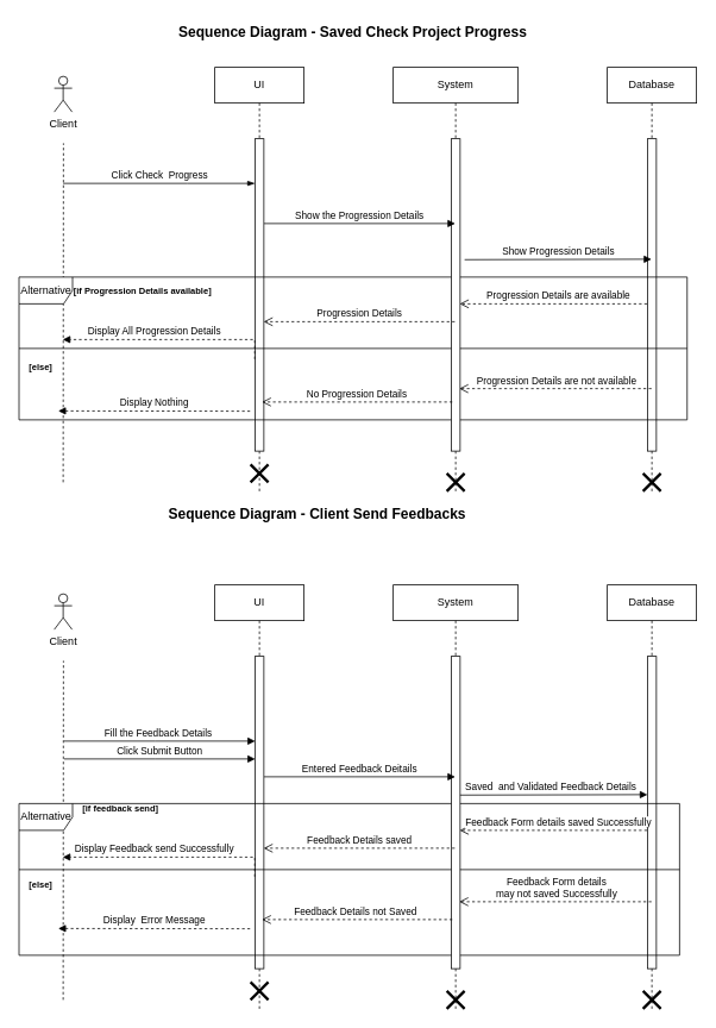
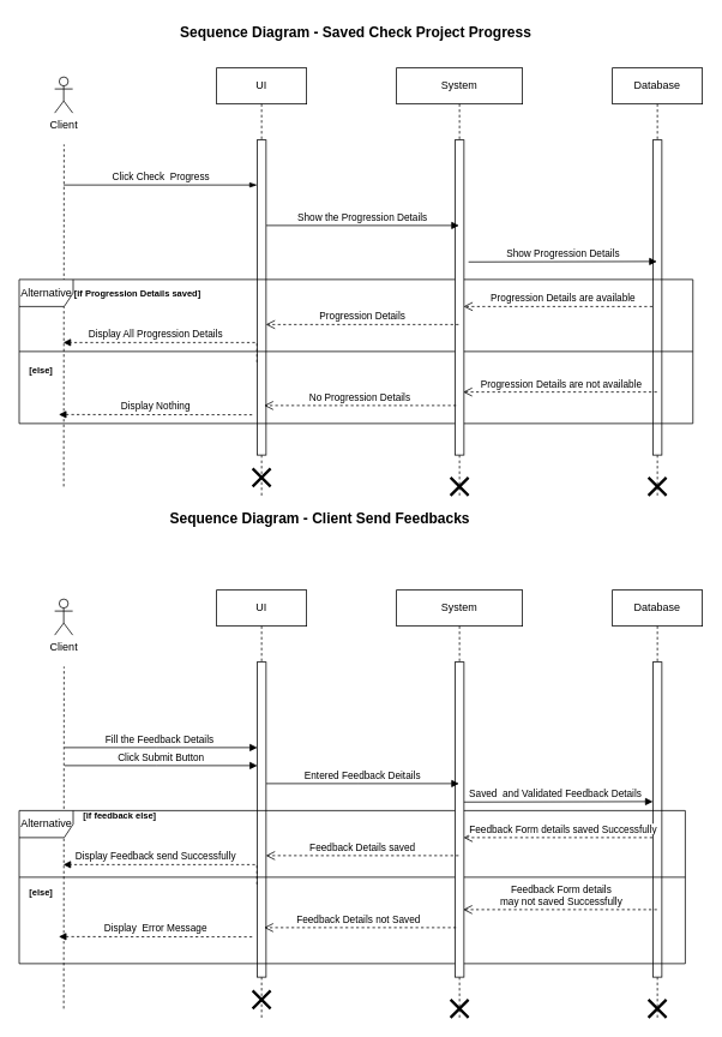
  <mxCell id="0" />
  <mxCell id="1" parent="0" />
  <mxCell id="2" value="&lt;font style=&quot;border-color: var(--border-color);&quot;&gt;&lt;b style=&quot;border-color: var(--border-color); font-size: 16px;&quot;&gt;Sequence Diagram - Saved Check Project Progress&lt;/b&gt;&lt;/font&gt;" style="text;html=1;strokeColor=none;fillColor=none;align=center;verticalAlign=middle;whiteSpace=wrap;rounded=0;" parent="1" vertex="1"><mxGeometry x="90" y="20" width="610" height="30" as="geometry" /></mxCell>
  <mxCell id="3" value="UI" style="shape=umlLifeline;perimeter=lifelinePerimeter;whiteSpace=wrap;html=1;container=0;dropTarget=0;collapsible=0;recursiveResize=0;outlineConnect=0;portConstraint=eastwest;newEdgeStyle={&quot;edgeStyle&quot;:&quot;elbowEdgeStyle&quot;,&quot;elbow&quot;:&quot;vertical&quot;,&quot;curved&quot;:0,&quot;rounded&quot;:0};" parent="1" vertex="1"><mxGeometry x="240" y="75" width="100" height="475" as="geometry" /></mxCell>
  <mxCell id="4" value="" style="html=1;points=[];perimeter=orthogonalPerimeter;outlineConnect=0;targetShapes=umlLifeline;portConstraint=eastwest;newEdgeStyle={&quot;edgeStyle&quot;:&quot;elbowEdgeStyle&quot;,&quot;elbow&quot;:&quot;vertical&quot;,&quot;curved&quot;:0,&quot;rounded&quot;:0};" parent="3" vertex="1"><mxGeometry x="45" y="80" width="10" height="350" as="geometry" /></mxCell>
  <mxCell id="5" value="" style="shape=umlDestroy;whiteSpace=wrap;html=1;strokeWidth=3;targetShapes=umlLifeline;" parent="3" vertex="1"><mxGeometry x="40" y="445" width="20" height="20" as="geometry" /></mxCell>
  <mxCell id="6" value="Database" style="shape=umlLifeline;perimeter=lifelinePerimeter;whiteSpace=wrap;html=1;container=0;dropTarget=0;collapsible=0;recursiveResize=0;outlineConnect=0;portConstraint=eastwest;newEdgeStyle={&quot;edgeStyle&quot;:&quot;elbowEdgeStyle&quot;,&quot;elbow&quot;:&quot;vertical&quot;,&quot;curved&quot;:0,&quot;rounded&quot;:0};" parent="1" vertex="1"><mxGeometry x="680" y="75" width="100" height="475" as="geometry" /></mxCell>
  <mxCell id="7" value="" style="html=1;points=[];perimeter=orthogonalPerimeter;outlineConnect=0;targetShapes=umlLifeline;portConstraint=eastwest;newEdgeStyle={&quot;edgeStyle&quot;:&quot;elbowEdgeStyle&quot;,&quot;elbow&quot;:&quot;vertical&quot;,&quot;curved&quot;:0,&quot;rounded&quot;:0};" parent="6" vertex="1"><mxGeometry x="45" y="80" width="10" height="350" as="geometry" /></mxCell>
  <mxCell id="8" value="" style="shape=umlDestroy;whiteSpace=wrap;html=1;strokeWidth=3;targetShapes=umlLifeline;" parent="6" vertex="1"><mxGeometry x="40" y="455" width="20" height="20" as="geometry" /></mxCell>
  <mxCell id="9" value="Show Progression Details" style="html=1;verticalAlign=bottom;endArrow=block;edgeStyle=elbowEdgeStyle;elbow=vertical;curved=0;rounded=0;" parent="1" edge="1"><mxGeometry relative="1" as="geometry"><mxPoint x="520" y="290.5" as="sourcePoint" /><Array as="points"><mxPoint x="526.75" y="290" /><mxPoint x="585.25" y="160" /><mxPoint x="565.25" y="190" /></Array><mxPoint x="729.5" y="290" as="targetPoint" /></mxGeometry></mxCell>
  <mxCell id="10" value="Progression Details are not available" style="html=1;verticalAlign=bottom;endArrow=open;dashed=1;endSize=8;edgeStyle=elbowEdgeStyle;elbow=vertical;curved=0;rounded=0;" parent="1" edge="1"><mxGeometry x="-0.006" relative="1" as="geometry"><mxPoint x="514" y="435" as="targetPoint" /><Array as="points"><mxPoint x="544.25" y="435" /><mxPoint x="634.25" y="505" /><mxPoint x="614.25" y="495" /><mxPoint x="594.25" y="485" /><mxPoint x="574.25" y="475" /><mxPoint x="589.25" y="455" /></Array><mxPoint as="offset" /><mxPoint x="729.5" y="435" as="sourcePoint" /></mxGeometry></mxCell>
  <mxCell id="11" value="Progression Details are available" style="html=1;verticalAlign=bottom;endArrow=open;dashed=1;endSize=8;edgeStyle=elbowEdgeStyle;elbow=vertical;curved=0;rounded=0;" parent="1" edge="1"><mxGeometry x="-0.044" relative="1" as="geometry"><mxPoint x="514.5" y="340" as="targetPoint" /><Array as="points"><mxPoint x="554.75" y="340" /><mxPoint x="594.75" y="380" /><mxPoint x="574.75" y="370" /><mxPoint x="584.75" y="370" /></Array><mxPoint x="724.5" y="340" as="sourcePoint" /><mxPoint as="offset" /></mxGeometry></mxCell>
  <mxCell id="12" value="" style="endArrow=none;dashed=1;html=1;rounded=0;" parent="1" edge="1"><mxGeometry width="50" height="50" relative="1" as="geometry"><mxPoint x="70" y="540" as="sourcePoint" /><mxPoint x="70.33" y="160" as="targetPoint" /></mxGeometry></mxCell>
  <mxCell id="13" value="Client" style="shape=umlActor;verticalLabelPosition=bottom;verticalAlign=top;html=1;outlineConnect=0;" parent="1" vertex="1"><mxGeometry x="60" y="85" width="20" height="40" as="geometry" /></mxCell>
  <mxCell id="14" value="Alternative" style="shape=umlFrame;whiteSpace=wrap;html=1;pointerEvents=0;" parent="1" vertex="1"><mxGeometry x="20.5" y="310" width="749" height="160" as="geometry" /></mxCell>
  <mxCell id="15" value="" style="line;strokeWidth=1;fillColor=none;align=left;verticalAlign=middle;spacingTop=-1;spacingLeft=3;spacingRight=3;rotatable=0;labelPosition=right;points=[];portConstraint=eastwest;strokeColor=inherit;" parent="1" vertex="1"><mxGeometry x="20.5" y="386" width="749" height="8" as="geometry" /></mxCell>
  <mxCell id="16" value="Display All Progression Details" style="html=1;verticalAlign=bottom;endArrow=block;edgeStyle=elbowEdgeStyle;elbow=vertical;curved=0;rounded=0;dashed=1;exitX=0.025;exitY=0.735;exitDx=0;exitDy=0;exitPerimeter=0;" parent="1" edge="1"><mxGeometry x="0.138" width="80" relative="1" as="geometry"><mxPoint x="284.75" y="401.95" as="sourcePoint" /><mxPoint x="69.5" y="380" as="targetPoint" /><Array as="points"><mxPoint x="187" y="380" /></Array><mxPoint as="offset" /></mxGeometry></mxCell>
  <mxCell id="17" value="Display Nothing" style="html=1;verticalAlign=bottom;endArrow=block;edgeStyle=elbowEdgeStyle;elbow=vertical;curved=0;rounded=0;dashed=1;" parent="1" edge="1"><mxGeometry width="80" relative="1" as="geometry"><mxPoint x="279.5" y="460.333" as="sourcePoint" /><mxPoint x="64.5" y="460" as="targetPoint" /></mxGeometry></mxCell>
- <mxCell id="18" value="&lt;span style=&quot;font-size: 10px;&quot;&gt;&lt;b&gt;[if Progression Details available]&lt;/b&gt;&lt;/span&gt;" style="text;html=1;strokeColor=none;fillColor=none;align=left;verticalAlign=middle;whiteSpace=wrap;rounded=0;" parent="1" vertex="1"><mxGeometry x="80" y="320" width="161" height="10" as="geometry" /></mxCell>
+ <mxCell id="18" value="&lt;span style=&quot;font-size: 10px;&quot;&gt;&lt;b&gt;[if Progression Details saved]&lt;/b&gt;&lt;/span&gt;" style="text;html=1;strokeColor=none;fillColor=none;align=left;verticalAlign=middle;whiteSpace=wrap;rounded=0;" parent="1" vertex="1"><mxGeometry x="80" y="320" width="161" height="10" as="geometry" /></mxCell>
  <mxCell id="19" value="&lt;font style=&quot;font-size: 10px;&quot;&gt;&lt;b&gt;[else]&lt;/b&gt;&lt;/font&gt;" style="text;html=1;strokeColor=none;fillColor=none;align=left;verticalAlign=middle;whiteSpace=wrap;rounded=0;" parent="1" vertex="1"><mxGeometry x="29.5" y="406" width="80" height="10" as="geometry" /></mxCell>
  <mxCell id="20" value="Click Check&amp;nbsp; Progress" style="html=1;verticalAlign=bottom;endArrow=blockThin;edgeStyle=elbowEdgeStyle;elbow=vertical;curved=0;rounded=0;endFill=1;" parent="1" target="4" edge="1"><mxGeometry relative="1" as="geometry"><mxPoint x="267.5" y="205" as="targetPoint" /><Array as="points"><mxPoint x="209.5" y="205" /><mxPoint x="177" y="225" /></Array><mxPoint x="70" y="205" as="sourcePoint" /><mxPoint as="offset" /></mxGeometry></mxCell>
  <mxCell id="21" value="System" style="shape=umlLifeline;perimeter=lifelinePerimeter;whiteSpace=wrap;html=1;container=0;dropTarget=0;collapsible=0;recursiveResize=0;outlineConnect=0;portConstraint=eastwest;newEdgeStyle={&quot;edgeStyle&quot;:&quot;elbowEdgeStyle&quot;,&quot;elbow&quot;:&quot;vertical&quot;,&quot;curved&quot;:0,&quot;rounded&quot;:0};" parent="1" vertex="1"><mxGeometry x="440" y="75" width="140" height="475" as="geometry" /></mxCell>
  <mxCell id="22" value="" style="html=1;points=[];perimeter=orthogonalPerimeter;outlineConnect=0;targetShapes=umlLifeline;portConstraint=eastwest;newEdgeStyle={&quot;edgeStyle&quot;:&quot;elbowEdgeStyle&quot;,&quot;elbow&quot;:&quot;vertical&quot;,&quot;curved&quot;:0,&quot;rounded&quot;:0};" parent="21" vertex="1"><mxGeometry x="65" y="80" width="10" height="350" as="geometry" /></mxCell>
  <mxCell id="23" value="" style="shape=umlDestroy;whiteSpace=wrap;html=1;strokeWidth=3;targetShapes=umlLifeline;" parent="21" vertex="1"><mxGeometry x="60" y="455" width="20" height="20" as="geometry" /></mxCell>
  <mxCell id="24" value="Show the Progression Details" style="html=1;verticalAlign=bottom;endArrow=block;edgeStyle=elbowEdgeStyle;elbow=vertical;curved=0;rounded=0;" parent="1" edge="1"><mxGeometry relative="1" as="geometry"><mxPoint x="295.25" y="250" as="sourcePoint" /><Array as="points"><mxPoint x="397.75" y="250" /><mxPoint x="357.75" y="240" /><mxPoint x="427.75" y="110" /><mxPoint x="395.25" y="100" /><mxPoint x="375.25" y="130" /></Array><mxPoint x="509.5" y="250" as="targetPoint" /></mxGeometry></mxCell>
  <mxCell id="25" value="Progression Details" style="html=1;verticalAlign=bottom;endArrow=open;dashed=1;endSize=8;edgeStyle=elbowEdgeStyle;elbow=vertical;curved=0;rounded=0;" parent="1" edge="1"><mxGeometry relative="1" as="geometry"><mxPoint x="294.75" y="360" as="targetPoint" /><Array as="points"><mxPoint x="354.75" y="360" /><mxPoint x="394.75" y="400" /><mxPoint x="374.75" y="390" /><mxPoint x="384.75" y="390" /></Array><mxPoint x="509" y="360" as="sourcePoint" /></mxGeometry></mxCell>
  <mxCell id="26" value="No Progression Details" style="html=1;verticalAlign=bottom;endArrow=open;dashed=1;endSize=8;edgeStyle=elbowEdgeStyle;elbow=vertical;curved=0;rounded=0;" parent="1" edge="1"><mxGeometry relative="1" as="geometry"><mxPoint x="292.81" y="450" as="targetPoint" /><Array as="points"><mxPoint x="352.81" y="450" /><mxPoint x="392.81" y="490" /><mxPoint x="372.81" y="480" /><mxPoint x="382.81" y="480" /></Array><mxPoint x="506.19" y="450" as="sourcePoint" /></mxGeometry></mxCell>
  <mxCell id="27" value="&lt;font style=&quot;border-color: var(--border-color);&quot;&gt;&lt;b style=&quot;border-color: var(--border-color); font-size: 16px;&quot;&gt;Sequence Diagram - Client Send Feedbacks&lt;/b&gt;&lt;/font&gt;" style="text;html=1;strokeColor=none;fillColor=none;align=center;verticalAlign=middle;whiteSpace=wrap;rounded=0;" parent="1" vertex="1"><mxGeometry x="50" y="560" width="610" height="30" as="geometry" /></mxCell>
  <mxCell id="28" value="UI" style="shape=umlLifeline;perimeter=lifelinePerimeter;whiteSpace=wrap;html=1;container=0;dropTarget=0;collapsible=0;recursiveResize=0;outlineConnect=0;portConstraint=eastwest;newEdgeStyle={&quot;edgeStyle&quot;:&quot;elbowEdgeStyle&quot;,&quot;elbow&quot;:&quot;vertical&quot;,&quot;curved&quot;:0,&quot;rounded&quot;:0};" parent="1" vertex="1"><mxGeometry x="240" y="655" width="100" height="475" as="geometry" /></mxCell>
  <mxCell id="29" value="" style="html=1;points=[];perimeter=orthogonalPerimeter;outlineConnect=0;targetShapes=umlLifeline;portConstraint=eastwest;newEdgeStyle={&quot;edgeStyle&quot;:&quot;elbowEdgeStyle&quot;,&quot;elbow&quot;:&quot;vertical&quot;,&quot;curved&quot;:0,&quot;rounded&quot;:0};" parent="28" vertex="1"><mxGeometry x="45" y="80" width="10" height="350" as="geometry" /></mxCell>
  <mxCell id="30" value="" style="shape=umlDestroy;whiteSpace=wrap;html=1;strokeWidth=3;targetShapes=umlLifeline;" parent="28" vertex="1"><mxGeometry x="40" y="445" width="20" height="20" as="geometry" /></mxCell>
  <mxCell id="31" value="Database" style="shape=umlLifeline;perimeter=lifelinePerimeter;whiteSpace=wrap;html=1;container=0;dropTarget=0;collapsible=0;recursiveResize=0;outlineConnect=0;portConstraint=eastwest;newEdgeStyle={&quot;edgeStyle&quot;:&quot;elbowEdgeStyle&quot;,&quot;elbow&quot;:&quot;vertical&quot;,&quot;curved&quot;:0,&quot;rounded&quot;:0};" parent="1" vertex="1"><mxGeometry x="680" y="655" width="100" height="475" as="geometry" /></mxCell>
  <mxCell id="32" value="" style="html=1;points=[];perimeter=orthogonalPerimeter;outlineConnect=0;targetShapes=umlLifeline;portConstraint=eastwest;newEdgeStyle={&quot;edgeStyle&quot;:&quot;elbowEdgeStyle&quot;,&quot;elbow&quot;:&quot;vertical&quot;,&quot;curved&quot;:0,&quot;rounded&quot;:0};" parent="31" vertex="1"><mxGeometry x="45" y="80" width="10" height="350" as="geometry" /></mxCell>
  <mxCell id="33" value="" style="shape=umlDestroy;whiteSpace=wrap;html=1;strokeWidth=3;targetShapes=umlLifeline;" parent="31" vertex="1"><mxGeometry x="40" y="455" width="20" height="20" as="geometry" /></mxCell>
  <mxCell id="34" value="Saved&amp;nbsp; and Validated Feedback Details&amp;nbsp;" style="html=1;verticalAlign=bottom;endArrow=block;edgeStyle=elbowEdgeStyle;elbow=vertical;curved=0;rounded=0;" parent="1" target="32" edge="1"><mxGeometry relative="1" as="geometry"><mxPoint x="511" y="890.5" as="sourcePoint" /><Array as="points"><mxPoint x="517.75" y="890" /><mxPoint x="576.25" y="760" /><mxPoint x="556.25" y="790" /></Array><mxPoint x="720.5" y="890" as="targetPoint" /></mxGeometry></mxCell>
  <mxCell id="35" value="Feedback Form details &lt;br&gt;may not saved Successfully" style="html=1;verticalAlign=bottom;endArrow=open;dashed=1;endSize=8;edgeStyle=elbowEdgeStyle;elbow=vertical;curved=0;rounded=0;" parent="1" edge="1"><mxGeometry x="-0.006" relative="1" as="geometry"><mxPoint x="514" y="1010" as="targetPoint" /><Array as="points"><mxPoint x="544.25" y="1010" /><mxPoint x="634.25" y="1080" /><mxPoint x="614.25" y="1070" /><mxPoint x="594.25" y="1060" /><mxPoint x="574.25" y="1050" /><mxPoint x="589.25" y="1030" /></Array><mxPoint as="offset" /><mxPoint x="729.5" y="1010" as="sourcePoint" /></mxGeometry></mxCell>
  <mxCell id="36" value="Feedback Form details saved Successfully" style="html=1;verticalAlign=bottom;endArrow=open;dashed=1;endSize=8;edgeStyle=elbowEdgeStyle;elbow=vertical;curved=0;rounded=0;" parent="1" edge="1"><mxGeometry x="-0.044" relative="1" as="geometry"><mxPoint x="514.5" y="930" as="targetPoint" /><Array as="points"><mxPoint x="554.75" y="930" /><mxPoint x="594.75" y="970" /><mxPoint x="574.75" y="960" /><mxPoint x="584.75" y="960" /></Array><mxPoint x="724.5" y="930" as="sourcePoint" /><mxPoint as="offset" /></mxGeometry></mxCell>
  <mxCell id="37" value="" style="endArrow=none;dashed=1;html=1;rounded=0;" parent="1" edge="1"><mxGeometry width="50" height="50" relative="1" as="geometry"><mxPoint x="70" y="1120" as="sourcePoint" /><mxPoint x="70.33" y="740" as="targetPoint" /></mxGeometry></mxCell>
  <mxCell id="38" value="Client" style="shape=umlActor;verticalLabelPosition=bottom;verticalAlign=top;html=1;outlineConnect=0;" parent="1" vertex="1"><mxGeometry x="60" y="665" width="20" height="40" as="geometry" /></mxCell>
  <mxCell id="39" value="Alternative" style="shape=umlFrame;whiteSpace=wrap;html=1;pointerEvents=0;" parent="1" vertex="1"><mxGeometry x="20.5" y="900" width="740.5" height="170" as="geometry" /></mxCell>
  <mxCell id="40" value="" style="line;strokeWidth=1;fillColor=none;align=left;verticalAlign=middle;spacingTop=-1;spacingLeft=3;spacingRight=3;rotatable=0;labelPosition=right;points=[];portConstraint=eastwest;strokeColor=inherit;" parent="1" vertex="1"><mxGeometry x="20.5" y="970" width="740.5" height="8" as="geometry" /></mxCell>
  <mxCell id="41" value="Display Feedback send Successfully" style="html=1;verticalAlign=bottom;endArrow=block;edgeStyle=elbowEdgeStyle;elbow=vertical;curved=0;rounded=0;dashed=1;exitX=0.025;exitY=0.735;exitDx=0;exitDy=0;exitPerimeter=0;" parent="1" edge="1"><mxGeometry x="0.127" width="80" relative="1" as="geometry"><mxPoint x="284.75" y="981.95" as="sourcePoint" /><mxPoint x="69.5" y="960" as="targetPoint" /><Array as="points"><mxPoint x="187" y="960" /></Array><mxPoint x="-1" as="offset" /></mxGeometry></mxCell>
  <mxCell id="42" value="Display&amp;nbsp; Error Message" style="html=1;verticalAlign=bottom;endArrow=block;edgeStyle=elbowEdgeStyle;elbow=vertical;curved=0;rounded=0;dashed=1;" parent="1" edge="1"><mxGeometry width="80" relative="1" as="geometry"><mxPoint x="279.5" y="1040.333" as="sourcePoint" /><mxPoint x="64.5" y="1040" as="targetPoint" /></mxGeometry></mxCell>
- <mxCell id="43" value="&lt;span style=&quot;font-size: 10px;&quot;&gt;&lt;b&gt;[if feedback send]&lt;/b&gt;&lt;/span&gt;" style="text;html=1;strokeColor=none;fillColor=none;align=left;verticalAlign=middle;whiteSpace=wrap;rounded=0;" parent="1" vertex="1"><mxGeometry x="90" y="900" width="140" height="10" as="geometry" /></mxCell>
+ <mxCell id="43" value="&lt;span style=&quot;font-size: 10px;&quot;&gt;&lt;b&gt;[if feedback else]&lt;/b&gt;&lt;/span&gt;" style="text;html=1;strokeColor=none;fillColor=none;align=left;verticalAlign=middle;whiteSpace=wrap;rounded=0;" parent="1" vertex="1"><mxGeometry x="90" y="900" width="140" height="10" as="geometry" /></mxCell>
  <mxCell id="44" value="&lt;font style=&quot;font-size: 10px;&quot;&gt;&lt;b&gt;[else]&lt;/b&gt;&lt;/font&gt;" style="text;html=1;strokeColor=none;fillColor=none;align=left;verticalAlign=middle;whiteSpace=wrap;rounded=0;" parent="1" vertex="1"><mxGeometry x="29.5" y="986" width="80" height="10" as="geometry" /></mxCell>
  <mxCell id="45" value="System" style="shape=umlLifeline;perimeter=lifelinePerimeter;whiteSpace=wrap;html=1;container=0;dropTarget=0;collapsible=0;recursiveResize=0;outlineConnect=0;portConstraint=eastwest;newEdgeStyle={&quot;edgeStyle&quot;:&quot;elbowEdgeStyle&quot;,&quot;elbow&quot;:&quot;vertical&quot;,&quot;curved&quot;:0,&quot;rounded&quot;:0};" parent="1" vertex="1"><mxGeometry x="440" y="655" width="140" height="475" as="geometry" /></mxCell>
  <mxCell id="46" value="" style="html=1;points=[];perimeter=orthogonalPerimeter;outlineConnect=0;targetShapes=umlLifeline;portConstraint=eastwest;newEdgeStyle={&quot;edgeStyle&quot;:&quot;elbowEdgeStyle&quot;,&quot;elbow&quot;:&quot;vertical&quot;,&quot;curved&quot;:0,&quot;rounded&quot;:0};" parent="45" vertex="1"><mxGeometry x="65" y="80" width="10" height="350" as="geometry" /></mxCell>
  <mxCell id="47" value="" style="shape=umlDestroy;whiteSpace=wrap;html=1;strokeWidth=3;targetShapes=umlLifeline;" parent="45" vertex="1"><mxGeometry x="60" y="455" width="20" height="20" as="geometry" /></mxCell>
  <mxCell id="48" value="Entered Feedback Deitails" style="html=1;verticalAlign=bottom;endArrow=block;edgeStyle=elbowEdgeStyle;elbow=vertical;curved=0;rounded=0;" parent="1" edge="1"><mxGeometry relative="1" as="geometry"><mxPoint x="295.25" y="870" as="sourcePoint" /><Array as="points"><mxPoint x="397.75" y="870" /><mxPoint x="357.75" y="860" /><mxPoint x="427.75" y="730" /><mxPoint x="395.25" y="720" /><mxPoint x="375.25" y="750" /></Array><mxPoint x="509.5" y="870" as="targetPoint" /></mxGeometry></mxCell>
  <mxCell id="49" value="Feedback Details saved" style="html=1;verticalAlign=bottom;endArrow=open;dashed=1;endSize=8;edgeStyle=elbowEdgeStyle;elbow=vertical;curved=0;rounded=0;" parent="1" edge="1"><mxGeometry relative="1" as="geometry"><mxPoint x="294.75" y="950" as="targetPoint" /><Array as="points"><mxPoint x="354.75" y="950" /><mxPoint x="394.75" y="990" /><mxPoint x="374.75" y="980" /><mxPoint x="384.75" y="980" /></Array><mxPoint x="509" y="950" as="sourcePoint" /></mxGeometry></mxCell>
  <mxCell id="50" value="Feedback Details not Saved&amp;nbsp;" style="html=1;verticalAlign=bottom;endArrow=open;dashed=1;endSize=8;edgeStyle=elbowEdgeStyle;elbow=vertical;curved=0;rounded=0;" parent="1" edge="1"><mxGeometry relative="1" as="geometry"><mxPoint x="292.81" y="1030" as="targetPoint" /><Array as="points"><mxPoint x="352.81" y="1030" /><mxPoint x="392.81" y="1070" /><mxPoint x="372.81" y="1060" /><mxPoint x="382.81" y="1060" /></Array><mxPoint x="506.19" y="1030" as="sourcePoint" /></mxGeometry></mxCell>
  <mxCell id="51" value="Fill the Feedback Details&amp;nbsp;" style="html=1;verticalAlign=bottom;endArrow=block;edgeStyle=elbowEdgeStyle;elbow=vertical;curved=0;rounded=0;" parent="1" edge="1"><mxGeometry relative="1" as="geometry"><mxPoint x="71" y="830" as="sourcePoint" /><Array as="points"><mxPoint x="173.5" y="830" /><mxPoint x="133.5" y="820" /><mxPoint x="203.5" y="690" /><mxPoint x="171" y="680" /><mxPoint x="151" y="710" /></Array><mxPoint x="285.25" y="830" as="targetPoint" /></mxGeometry></mxCell>
  <mxCell id="52" value="Click Submit Button" style="html=1;verticalAlign=bottom;endArrow=block;edgeStyle=elbowEdgeStyle;elbow=vertical;curved=0;rounded=0;" parent="1" edge="1"><mxGeometry relative="1" as="geometry"><mxPoint x="71" y="850" as="sourcePoint" /><Array as="points"><mxPoint x="173.5" y="850" /><mxPoint x="133.5" y="840" /><mxPoint x="203.5" y="710" /><mxPoint x="171" y="700" /><mxPoint x="151" y="730" /></Array><mxPoint x="285.25" y="850" as="targetPoint" /></mxGeometry></mxCell>
